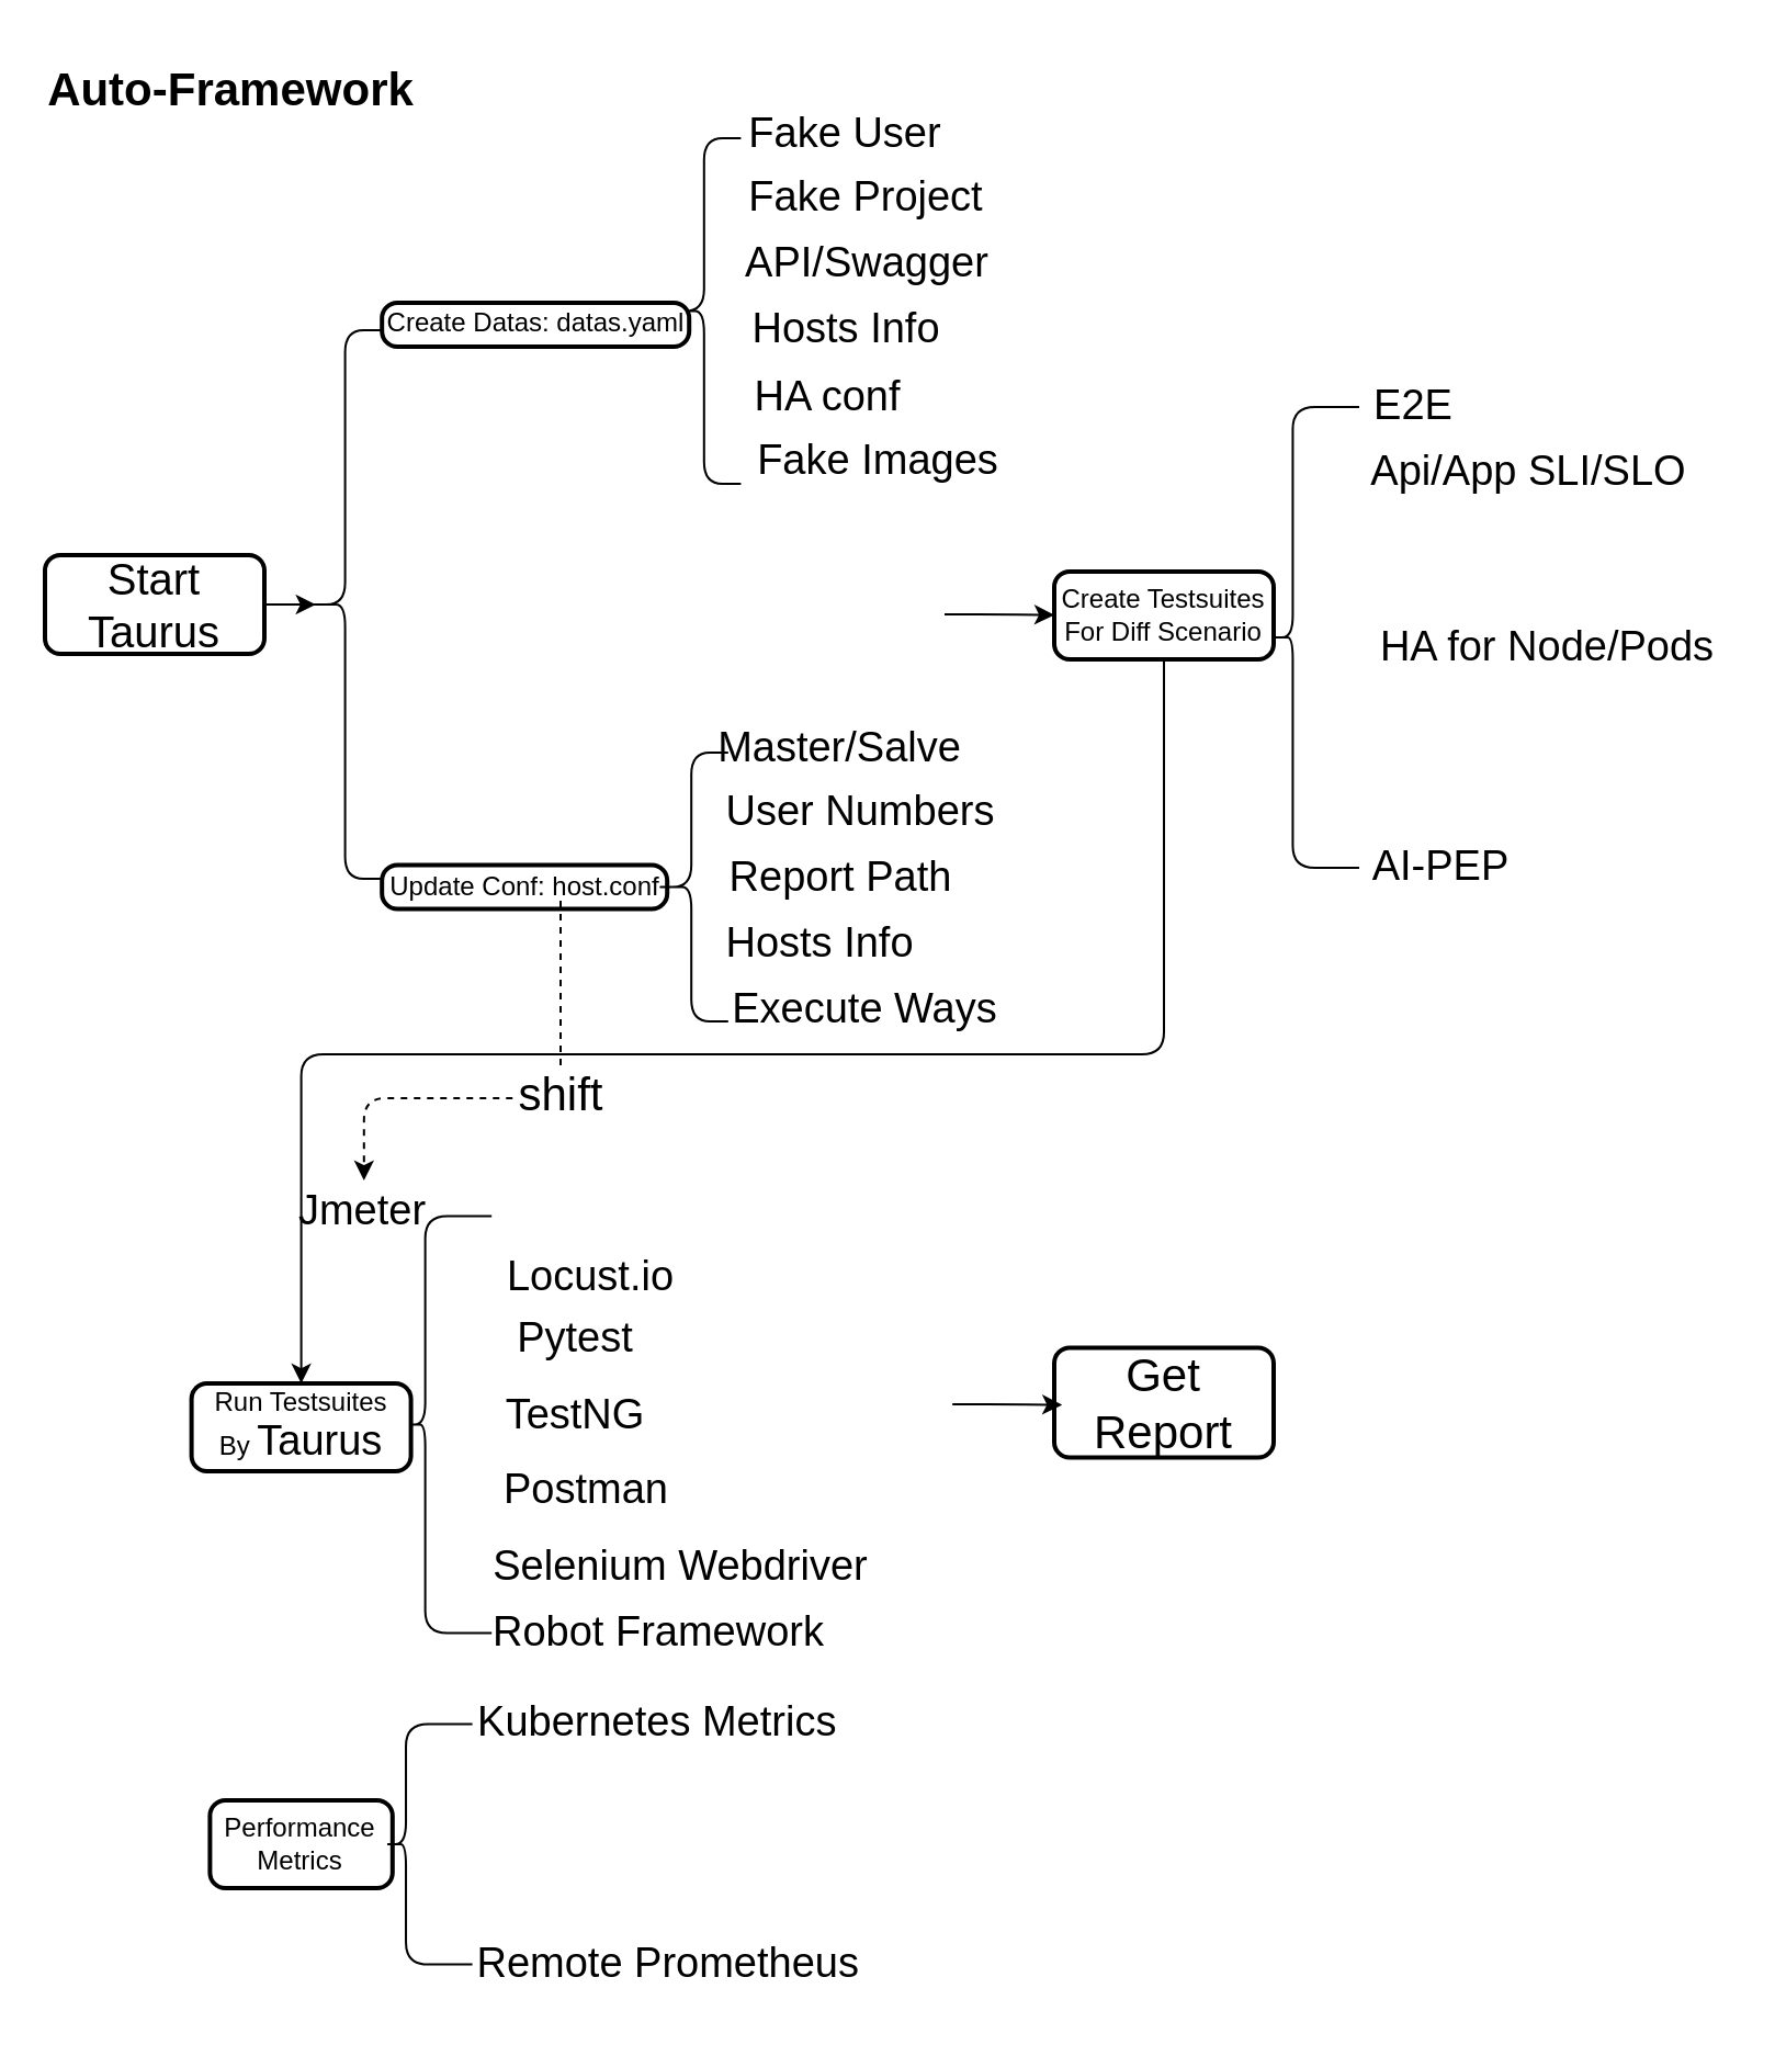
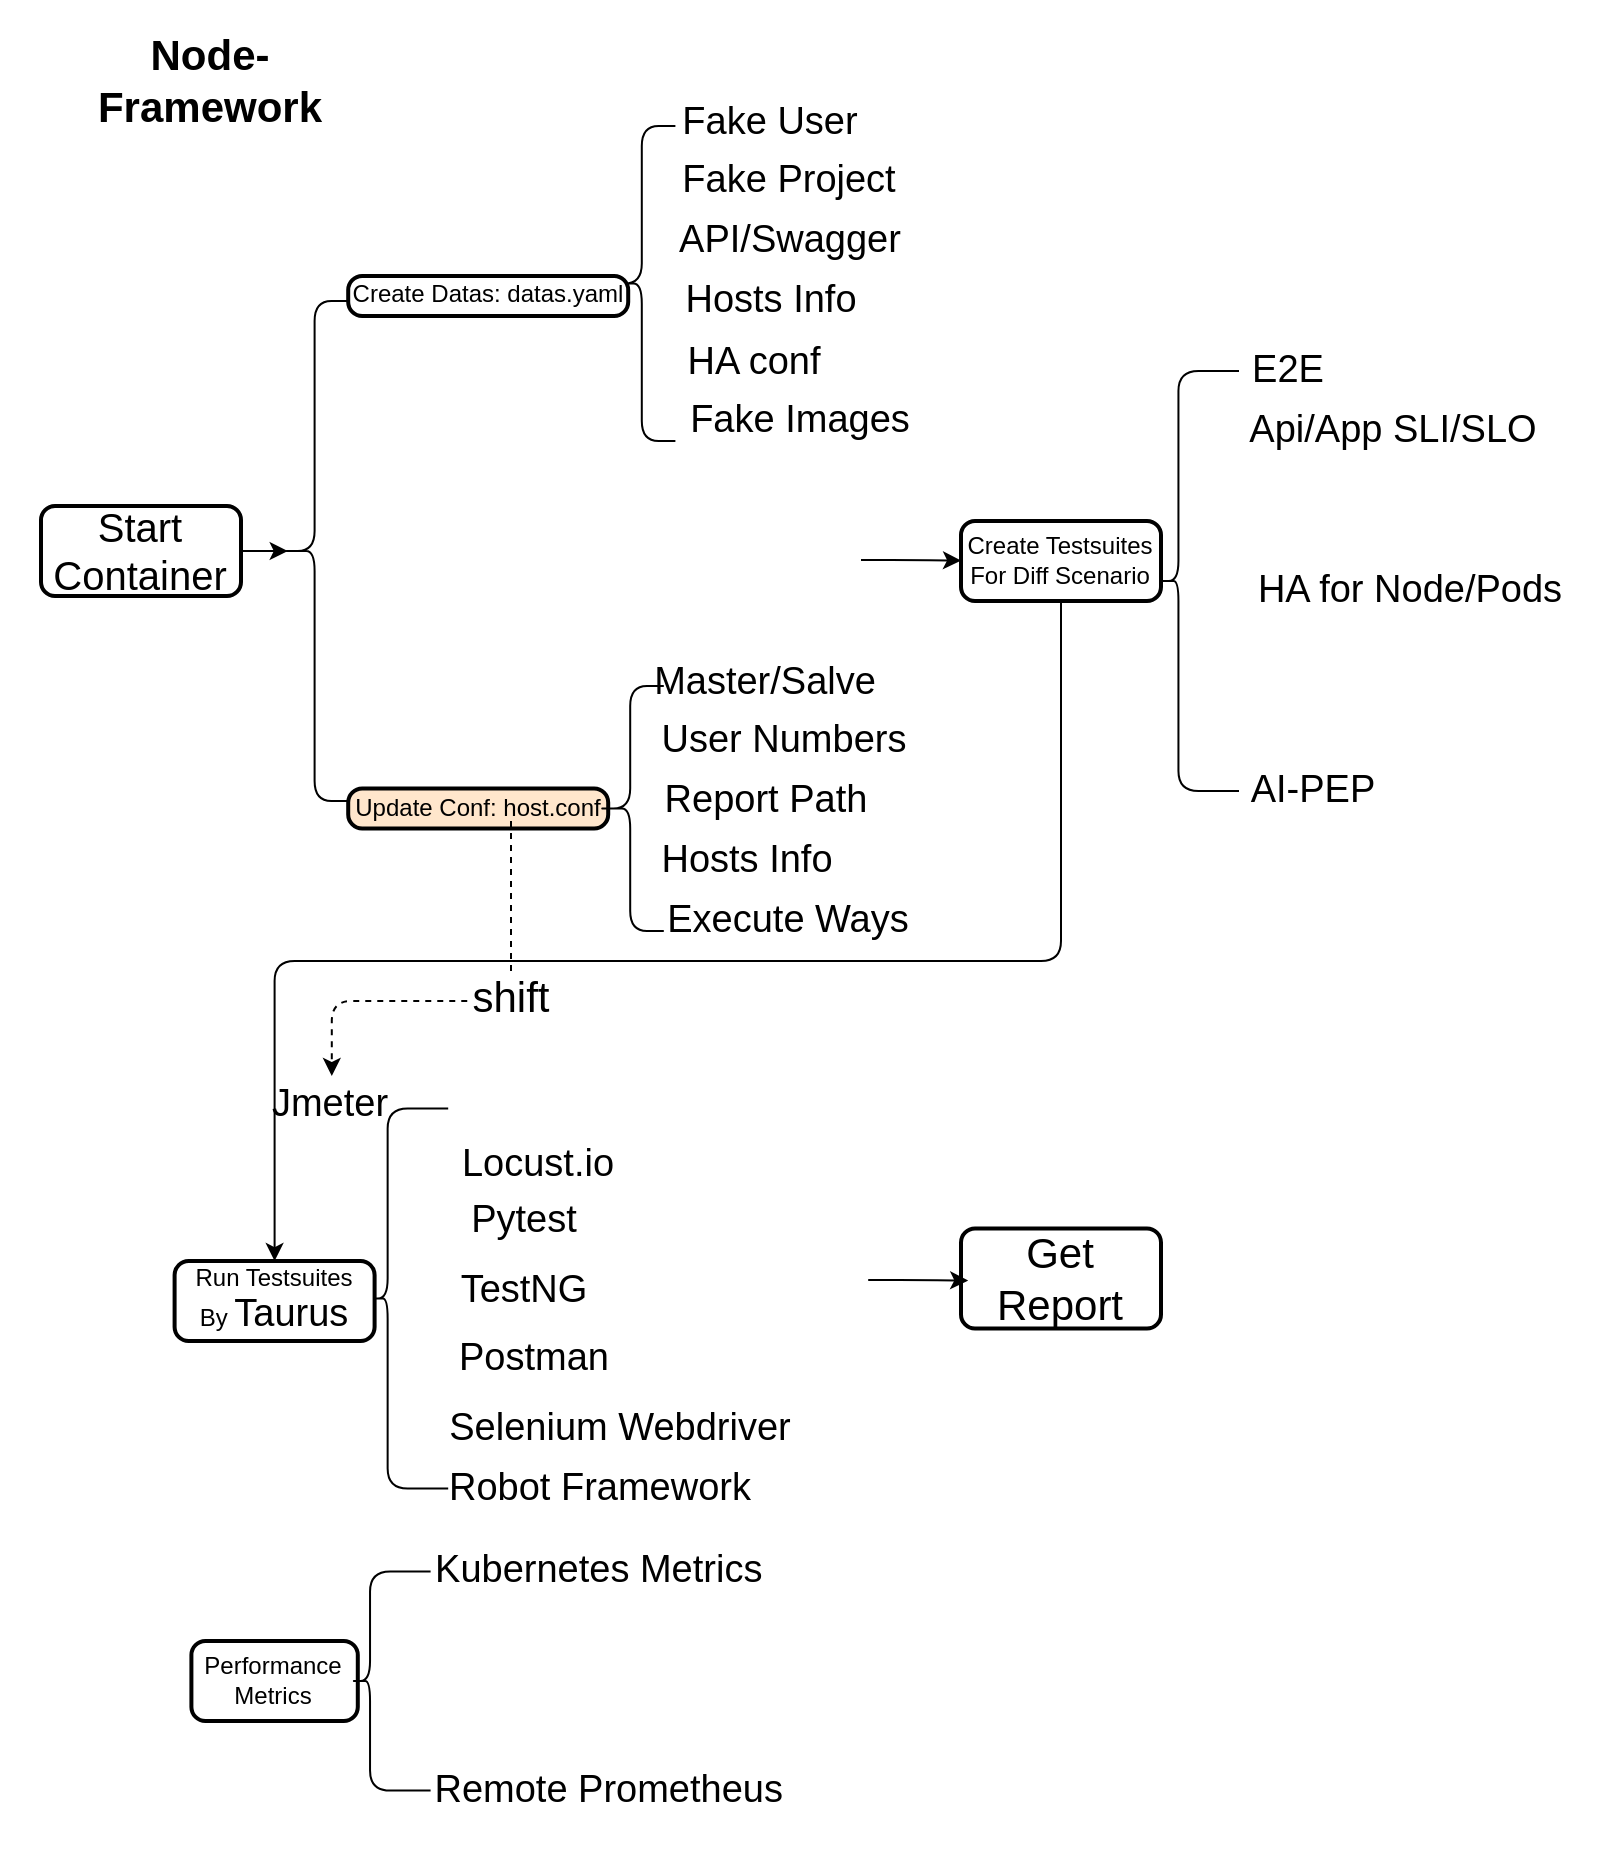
  <mxCell id="0" />
  <mxCell id="1" parent="0" />
  <mxCell id="2" value="" style="edgeStyle=elbowEdgeStyle;elbow=horizontal;endArrow=classic;html=1;entryX=0.1;entryY=0.5;entryDx=0;entryDy=0;entryPerimeter=0;exitX=1;exitY=0.5;exitDx=0;exitDy=0;" parent="1" source="11" target="10" edge="1"><mxGeometry width="50" height="50" relative="1" as="geometry"><mxPoint x="168" y="72.53" as="sourcePoint" /><mxPoint x="70" y="117.53" as="targetPoint" /></mxGeometry></mxCell>
  <mxCell id="3" value="" style="edgeStyle=elbowEdgeStyle;elbow=vertical;endArrow=classic;html=1;exitX=0.5;exitY=1;exitDx=0;exitDy=0;entryX=0.5;entryY=0;entryDx=0;entryDy=0;startArrow=none;startFill=0;" parent="1" source="22" target="37" edge="1"><mxGeometry width="50" height="50" relative="1" as="geometry"><mxPoint x="540" y="430" as="sourcePoint" /><mxPoint x="510" y="525" as="targetPoint" /><Array as="points"><mxPoint x="300" y="480" /></Array></mxGeometry></mxCell>
  <mxCell id="4" value="" style="shape=curlyBracket;whiteSpace=wrap;html=1;rounded=1;rotation=0;" parent="1" vertex="1"><mxGeometry x="303.6" y="62.53" width="33.6" height="157.47" as="geometry" /></mxCell>
- <mxCell id="5" value="Auto-Framework" style="rounded=1;whiteSpace=wrap;html=1;fontSize=21;strokeColor=none;fillColor=none;fontStyle=1" parent="1" vertex="1"><mxGeometry x="20" y="20" width="170" height="40" as="geometry" /></mxCell>
+ <mxCell id="5" value="Node-Framework" style="rounded=1;whiteSpace=wrap;html=1;fontSize=21;strokeColor=none;fillColor=none;fontStyle=1" parent="1" vertex="1"><mxGeometry x="20" y="20" width="170" height="40" as="geometry" /></mxCell>
  <mxCell id="6" value="Fake User" style="rounded=1;whiteSpace=wrap;html=1;fontSize=19;strokeColor=none;fillColor=none;" parent="1" vertex="1"><mxGeometry x="337.2" y="50" width="96.4" height="22.53" as="geometry" /></mxCell>
  <mxCell id="7" value="API/Swagger" style="rounded=1;whiteSpace=wrap;html=1;fontSize=19;strokeColor=none;fillColor=none;" parent="1" vertex="1"><mxGeometry x="336.8" y="110" width="116.4" height="20" as="geometry" /></mxCell>
  <mxCell id="8" value="Hosts Info" style="rounded=1;whiteSpace=wrap;html=1;fontSize=19;strokeColor=none;fillColor=none;" parent="1" vertex="1"><mxGeometry x="336.8" y="138.73" width="96.8" height="22.53" as="geometry" /></mxCell>
  <mxCell id="9" value="Fake Project" style="rounded=1;whiteSpace=wrap;html=1;fontSize=19;strokeColor=none;fillColor=none;" parent="1" vertex="1"><mxGeometry x="336.4" y="80" width="116.8" height="20" as="geometry" /></mxCell>
  <mxCell id="10" value="" style="shape=curlyBracket;whiteSpace=wrap;html=1;rounded=1;rotation=0;" parent="1" vertex="1"><mxGeometry x="140" y="150" width="33.6" height="250" as="geometry" /></mxCell>
- <mxCell id="11" value="&lt;font style=&quot;font-size: 20px&quot;&gt;Start Taurus&lt;/font&gt;" style="rounded=1;whiteSpace=wrap;html=1;absoluteArcSize=1;arcSize=14;strokeWidth=2;fontSize=12;" parent="1" vertex="1"><mxGeometry x="20" y="252.5" width="100" height="45" as="geometry" /></mxCell>
+ <mxCell id="11" value="&lt;font style=&quot;font-size: 20px&quot;&gt;Start Container&lt;/font&gt;" style="rounded=1;whiteSpace=wrap;html=1;absoluteArcSize=1;arcSize=14;strokeWidth=2;fontSize=12;" parent="1" vertex="1"><mxGeometry x="20" y="252.5" width="100" height="45" as="geometry" /></mxCell>
  <mxCell id="12" value="Create Datas: datas.yaml" style="rounded=1;whiteSpace=wrap;html=1;absoluteArcSize=1;arcSize=14;strokeWidth=2;fontSize=12;" parent="1" vertex="1"><mxGeometry x="173.6" y="137.47" width="140" height="20" as="geometry" /></mxCell>
- <mxCell id="13" value="Update Conf: host.conf" style="rounded=1;whiteSpace=wrap;html=1;absoluteArcSize=1;arcSize=14;strokeWidth=2;fontSize=12;" parent="1" vertex="1"><mxGeometry x="173.6" y="393.76" width="130" height="20" as="geometry" /></mxCell>
+ <mxCell id="13" value="Update Conf: host.conf" style="rounded=1;whiteSpace=wrap;html=1;absoluteArcSize=1;arcSize=14;strokeWidth=2;fontSize=12;fillColor=#ffe6cc;" parent="1" vertex="1"><mxGeometry x="173.6" y="393.76" width="130" height="20" as="geometry" /></mxCell>
  <mxCell id="14" value="Fake Images" style="rounded=1;whiteSpace=wrap;html=1;fontSize=19;strokeColor=none;fillColor=none;" parent="1" vertex="1"><mxGeometry x="339.6" y="200" width="120" height="20" as="geometry" /></mxCell>
  <mxCell id="15" value="HA conf" style="rounded=1;whiteSpace=wrap;html=1;fontSize=19;strokeColor=none;fillColor=none;" parent="1" vertex="1"><mxGeometry x="339.6" y="170" width="74" height="22.53" as="geometry" /></mxCell>
  <mxCell id="16" value="" style="shape=curlyBracket;whiteSpace=wrap;html=1;rounded=1;rotation=0;" parent="1" vertex="1"><mxGeometry x="297.8" y="342.53" width="33.6" height="122.47" as="geometry" /></mxCell>
  <mxCell id="17" value="Master/Salve" style="rounded=1;whiteSpace=wrap;html=1;fontSize=19;strokeColor=none;fillColor=none;" parent="1" vertex="1"><mxGeometry x="325.8" y="330" width="112.8" height="22.53" as="geometry" /></mxCell>
  <mxCell id="18" value="Report Path" style="rounded=1;whiteSpace=wrap;html=1;fontSize=19;strokeColor=none;fillColor=none;" parent="1" vertex="1"><mxGeometry x="325.4" y="390" width="116.4" height="20" as="geometry" /></mxCell>
  <mxCell id="19" value="Hosts Info" style="rounded=1;whiteSpace=wrap;html=1;fontSize=19;strokeColor=none;fillColor=none;" parent="1" vertex="1"><mxGeometry x="325.4" y="418.73" width="96.8" height="22.53" as="geometry" /></mxCell>
  <mxCell id="20" value="User Numbers" style="rounded=1;whiteSpace=wrap;html=1;fontSize=19;strokeColor=none;fillColor=none;" parent="1" vertex="1"><mxGeometry x="325" y="360" width="133.6" height="20" as="geometry" /></mxCell>
  <mxCell id="21" value="Execute Ways" style="rounded=1;whiteSpace=wrap;html=1;fontSize=19;strokeColor=none;fillColor=none;" parent="1" vertex="1"><mxGeometry x="328.6" y="450" width="130" height="20" as="geometry" /></mxCell>
  <mxCell id="22" value="Create Testsuites For Diff Scenario" style="rounded=1;whiteSpace=wrap;html=1;absoluteArcSize=1;arcSize=14;strokeWidth=2;fontSize=12;" parent="1" vertex="1"><mxGeometry x="480" y="260" width="100" height="40" as="geometry" /></mxCell>
  <mxCell id="23" value="" style="shape=curlyBracket;whiteSpace=wrap;html=1;rounded=1;direction=south;rotation=-90;size=0.243;" parent="1" vertex="1"><mxGeometry x="494" y="270" width="210" height="40" as="geometry" /></mxCell>
  <mxCell id="24" value="E2E" style="rounded=1;whiteSpace=wrap;html=1;fontSize=19;strokeColor=none;fillColor=none;" parent="1" vertex="1"><mxGeometry x="614" y="170" width="60" height="30" as="geometry" /></mxCell>
  <mxCell id="25" value="Api/App SLI/SLO" style="rounded=1;whiteSpace=wrap;html=1;fontSize=19;strokeColor=none;fillColor=none;" parent="1" vertex="1"><mxGeometry x="614" y="200" width="165" height="30" as="geometry" /></mxCell>
  <mxCell id="26" value="HA for Node/Pods" style="rounded=1;whiteSpace=wrap;html=1;fontSize=19;strokeColor=none;fillColor=none;" parent="1" vertex="1"><mxGeometry x="622.9" y="280" width="164" height="30" as="geometry" /></mxCell>
  <mxCell id="27" value="AI-PEP" style="rounded=1;whiteSpace=wrap;html=1;fontSize=19;strokeColor=none;fillColor=none;" parent="1" vertex="1"><mxGeometry x="615.8" y="380" width="80.7" height="30" as="geometry" /></mxCell>
  <mxCell id="28" value="" style="edgeStyle=elbowEdgeStyle;elbow=horizontal;endArrow=classic;html=1;entryX=0.1;entryY=0.5;entryDx=0;entryDy=0;entryPerimeter=0;" parent="1" edge="1"><mxGeometry width="50" height="50" relative="1" as="geometry"><mxPoint x="430" y="279.5" as="sourcePoint" /><mxPoint x="480" y="279.77" as="targetPoint" /></mxGeometry></mxCell>
  <mxCell id="29" value="" style="shape=curlyBracket;whiteSpace=wrap;html=1;rounded=1;direction=south;rotation=-90;size=0.243;" parent="1" vertex="1"><mxGeometry x="108.6" y="628.74" width="190" height="40" as="geometry" /></mxCell>
  <mxCell id="30" value="Jmeter" style="rounded=1;whiteSpace=wrap;html=1;fontSize=19;strokeColor=none;fillColor=none;" parent="1" vertex="1"><mxGeometry x="130.4" y="537.48" width="70" height="30" as="geometry" /></mxCell>
  <mxCell id="31" value="Locust.io" style="rounded=1;whiteSpace=wrap;html=1;fontSize=19;strokeColor=none;fillColor=none;" parent="1" vertex="1"><mxGeometry x="228.6" y="567.48" width="80" height="30" as="geometry" /></mxCell>
  <mxCell id="32" value="Selenium Webdriver" style="rounded=1;whiteSpace=wrap;html=1;fontSize=19;strokeColor=none;fillColor=none;" parent="1" vertex="1"><mxGeometry x="220.4" y="698.74" width="180" height="30" as="geometry" /></mxCell>
  <mxCell id="33" value="Postman" style="rounded=1;whiteSpace=wrap;html=1;fontSize=19;strokeColor=none;fillColor=none;" parent="1" vertex="1"><mxGeometry x="227" y="663.74" width="80" height="30" as="geometry" /></mxCell>
  <mxCell id="34" value="Pytest" style="rounded=1;whiteSpace=wrap;html=1;fontSize=19;strokeColor=none;fillColor=none;" parent="1" vertex="1"><mxGeometry x="237" y="590.01" width="50" height="40" as="geometry" /></mxCell>
  <mxCell id="35" value="Robot Framework" style="rounded=1;whiteSpace=wrap;html=1;fontSize=19;strokeColor=none;fillColor=none;" parent="1" vertex="1"><mxGeometry x="220.4" y="728.74" width="160" height="30" as="geometry" /></mxCell>
  <mxCell id="36" value="TestNG" style="rounded=1;whiteSpace=wrap;html=1;fontSize=19;strokeColor=none;fillColor=none;" parent="1" vertex="1"><mxGeometry x="227" y="630.01" width="70" height="30" as="geometry" /></mxCell>
  <mxCell id="37" value="Run Testsuites By&amp;nbsp;&lt;span style=&quot;font-size: 19px&quot;&gt;Taurus&lt;/span&gt;" style="rounded=1;whiteSpace=wrap;html=1;absoluteArcSize=1;arcSize=14;strokeWidth=2;fontSize=12;" parent="1" vertex="1"><mxGeometry x="86.8" y="630.01" width="100" height="40" as="geometry" /></mxCell>
  <mxCell id="38" value="" style="edgeStyle=elbowEdgeStyle;elbow=vertical;endArrow=classic;html=1;dashed=1;startArrow=none;startFill=0;" parent="1" target="30" edge="1"><mxGeometry width="50" height="50" relative="1" as="geometry"><mxPoint x="255" y="410" as="sourcePoint" /><mxPoint x="146.8" y="640.01" as="targetPoint" /><Array as="points"><mxPoint x="300" y="500" /></Array></mxGeometry></mxCell>
  <mxCell id="39" value="shift" style="edgeLabel;html=1;align=center;verticalAlign=middle;resizable=0;points=[];fontSize=21;" parent="38" vertex="1" connectable="0"><mxGeometry x="-0.196" y="-1" relative="1" as="geometry"><mxPoint as="offset" /></mxGeometry></mxCell>
  <mxCell id="40" value="&lt;font style=&quot;font-size: 21px&quot;&gt;Get Report&lt;/font&gt;" style="rounded=1;whiteSpace=wrap;html=1;absoluteArcSize=1;arcSize=14;strokeWidth=2;fontSize=12;" parent="1" vertex="1"><mxGeometry x="480" y="613.75" width="100" height="49.99" as="geometry" /></mxCell>
  <mxCell id="41" value="" style="edgeStyle=elbowEdgeStyle;elbow=horizontal;endArrow=classic;html=1;entryX=0.1;entryY=0.5;entryDx=0;entryDy=0;entryPerimeter=0;" parent="1" edge="1"><mxGeometry width="50" height="50" relative="1" as="geometry"><mxPoint x="433.6" y="639.5" as="sourcePoint" /><mxPoint x="483.6" y="639.77" as="targetPoint" /></mxGeometry></mxCell>
  <mxCell id="42" value="Performance Metrics" style="rounded=1;whiteSpace=wrap;html=1;absoluteArcSize=1;arcSize=14;strokeWidth=2;fontSize=12;" parent="1" vertex="1"><mxGeometry x="95.2" y="820" width="83.2" height="40" as="geometry" /></mxCell>
  <mxCell id="43" value="" style="shape=curlyBracket;whiteSpace=wrap;html=1;rounded=1;direction=south;rotation=-90;size=0.243;" parent="1" vertex="1"><mxGeometry x="140" y="820" width="109.6" height="40" as="geometry" /></mxCell>
  <mxCell id="44" value="Kubernetes Metrics&amp;nbsp;" style="rounded=1;whiteSpace=wrap;html=1;fontSize=19;strokeColor=none;fillColor=none;" parent="1" vertex="1"><mxGeometry x="213.6" y="770" width="176.4" height="30" as="geometry" /></mxCell>
  <mxCell id="45" value="Remote Prometheus&amp;nbsp;" style="rounded=1;whiteSpace=wrap;html=1;fontSize=19;strokeColor=none;fillColor=none;" parent="1" vertex="1"><mxGeometry x="213.6" y="880" width="186" height="30" as="geometry" /></mxCell>
